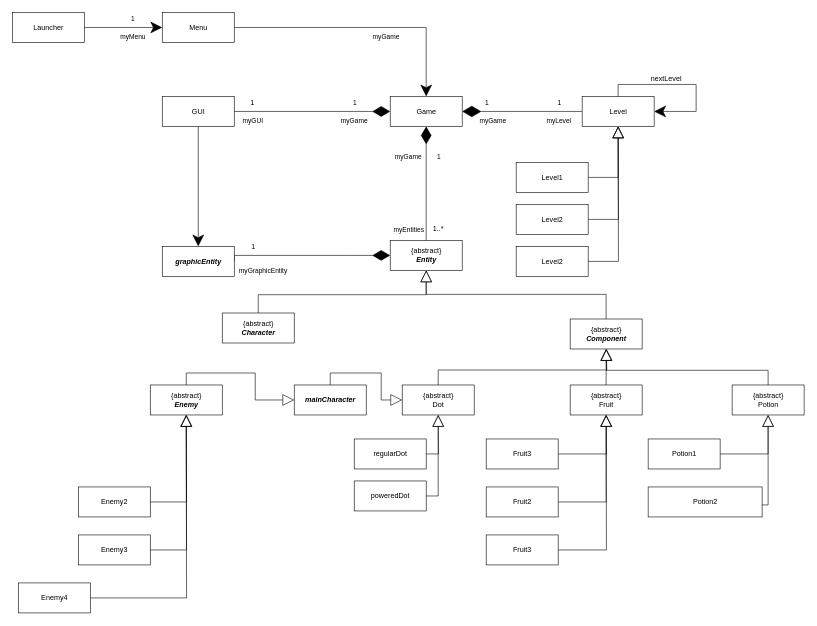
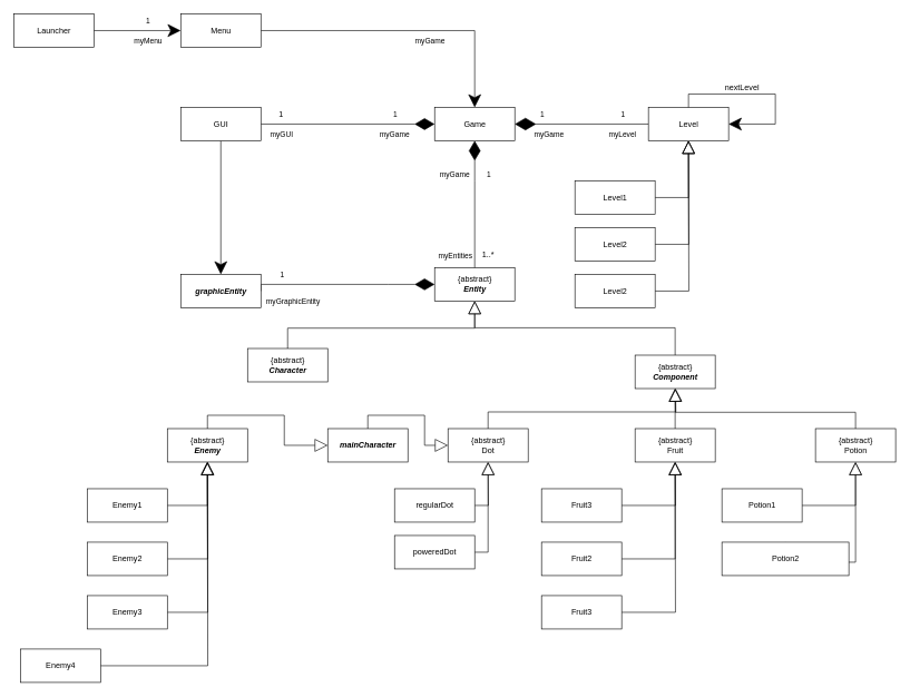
  <mxCell id="0" />
  <mxCell id="1" parent="0" />
+ <mxCell id="2" style="edgeStyle=orthogonalEdgeStyle;rounded=0;orthogonalLoop=1;jettySize=auto;html=1;exitX=1;exitY=0.5;exitDx=0;exitDy=0;entryX=0.5;entryY=1;entryDx=0;entryDy=0;endArrow=block;endFill=0;startSize=15;endSize=17;" parent="1" source="3" target="11" edge="1"><mxGeometry relative="1" as="geometry" /></mxCell>
+ <mxCell id="3" value="Enemy1" style="html=1;" parent="1" vertex="1"><mxGeometry x="130" y="731" width="120" height="50" as="geometry" /></mxCell>
  <mxCell id="4" style="edgeStyle=orthogonalEdgeStyle;rounded=0;orthogonalLoop=1;jettySize=auto;html=1;exitX=1;exitY=0.5;exitDx=0;exitDy=0;endArrow=block;endFill=0;startSize=15;endSize=17;" parent="1" source="5" edge="1"><mxGeometry relative="1" as="geometry"><mxPoint x="310" y="691" as="targetPoint" /></mxGeometry></mxCell>
  <mxCell id="5" value="Enemy2" style="html=1;" parent="1" vertex="1"><mxGeometry x="130" y="811" width="120" height="50" as="geometry" /></mxCell>
  <mxCell id="6" style="edgeStyle=orthogonalEdgeStyle;rounded=0;orthogonalLoop=1;jettySize=auto;html=1;exitX=1;exitY=0.5;exitDx=0;exitDy=0;endArrow=block;endFill=0;startSize=15;endSize=17;" parent="1" source="7" edge="1"><mxGeometry relative="1" as="geometry"><mxPoint x="310" y="691" as="targetPoint" /></mxGeometry></mxCell>
  <mxCell id="7" value="Enemy3" style="html=1;" parent="1" vertex="1"><mxGeometry x="130" y="891" width="120" height="50" as="geometry" /></mxCell>
  <mxCell id="8" style="edgeStyle=orthogonalEdgeStyle;rounded=0;orthogonalLoop=1;jettySize=auto;html=1;exitX=1;exitY=0.5;exitDx=0;exitDy=0;endArrow=block;endFill=0;startSize=15;endSize=17;" parent="1" source="9" edge="1"><mxGeometry relative="1" as="geometry"><mxPoint x="310" y="691" as="targetPoint" /></mxGeometry></mxCell>
  <mxCell id="9" value="Enemy4" style="html=1;" parent="1" vertex="1"><mxGeometry x="30" y="971" width="120" height="50" as="geometry" /></mxCell>
  <mxCell id="10" style="edgeStyle=orthogonalEdgeStyle;rounded=0;orthogonalLoop=1;jettySize=auto;html=1;exitX=0.5;exitY=0;exitDx=0;exitDy=0;endArrow=block;endFill=0;startSize=15;endSize=17;" parent="1" source="11" target="15" edge="1"><mxGeometry relative="1" as="geometry" /></mxCell>
  <mxCell id="11" value="&lt;span&gt;{abstract}&lt;/span&gt;&lt;br&gt;&lt;b&gt;&lt;i&gt;Enemy&lt;/i&gt;&lt;/b&gt;" style="html=1;" parent="1" vertex="1"><mxGeometry x="250" y="641" width="120" height="50" as="geometry" /></mxCell>
  <mxCell id="12" style="edgeStyle=orthogonalEdgeStyle;rounded=0;orthogonalLoop=1;jettySize=auto;html=1;exitX=0.5;exitY=0;exitDx=0;exitDy=0;entryX=0.5;entryY=1;entryDx=0;entryDy=0;endArrow=block;endFill=0;startSize=15;endSize=17;" parent="1" source="13" target="18" edge="1"><mxGeometry relative="1" as="geometry" /></mxCell>
  <mxCell id="13" value="&lt;span&gt;{abstract}&lt;/span&gt;&lt;br&gt;&lt;b&gt;&lt;i&gt;Character&lt;/i&gt;&lt;/b&gt;" style="html=1;" parent="1" vertex="1"><mxGeometry x="370" y="521" width="120" height="50" as="geometry" /></mxCell>
  <mxCell id="14" style="edgeStyle=orthogonalEdgeStyle;rounded=0;orthogonalLoop=1;jettySize=auto;html=1;exitX=0.5;exitY=0;exitDx=0;exitDy=0;endArrow=block;endFill=0;startSize=15;endSize=17;" parent="1" source="15" target="23" edge="1"><mxGeometry relative="1" as="geometry" /></mxCell>
  <mxCell id="15" value="&lt;b&gt;&lt;i&gt;mainCharacter&lt;/i&gt;&lt;/b&gt;" style="html=1;" parent="1" vertex="1"><mxGeometry x="490" y="641" width="120" height="50" as="geometry" /></mxCell>
  <mxCell id="16" value="myGraphicEntity" style="edgeStyle=orthogonalEdgeStyle;rounded=0;orthogonalLoop=1;jettySize=auto;html=1;exitX=0;exitY=0.5;exitDx=0;exitDy=0;entryX=1;entryY=0.5;entryDx=0;entryDy=0;endArrow=none;endFill=0;startSize=27;endSize=17;startArrow=diamondThin;startFill=1;" parent="1" source="18" target="19" edge="1"><mxGeometry x="0.571" y="25" relative="1" as="geometry"><Array as="points"><mxPoint x="580" y="425" /><mxPoint x="580" y="425" /></Array><mxPoint as="offset" /></mxGeometry></mxCell>
  <mxCell id="17" value="1" style="edgeLabel;html=1;align=center;verticalAlign=middle;resizable=0;points=[];" parent="16" vertex="1" connectable="0"><mxGeometry x="-0.237" y="-1" relative="1" as="geometry"><mxPoint x="-126" y="-14" as="offset" /></mxGeometry></mxCell>
  <mxCell id="18" value="&lt;span&gt;{abstract}&lt;/span&gt;&lt;br&gt;&lt;b&gt;&lt;i&gt;Entity&lt;/i&gt;&lt;/b&gt;" style="html=1;" parent="1" vertex="1"><mxGeometry x="650" y="400" width="120" height="50" as="geometry" /></mxCell>
  <mxCell id="19" value="&lt;b&gt;&lt;i&gt;graphicEntity&lt;/i&gt;&lt;/b&gt;" style="html=1;" parent="1" vertex="1"><mxGeometry x="270" y="410" width="120" height="50" as="geometry" /></mxCell>
  <mxCell id="20" style="edgeStyle=orthogonalEdgeStyle;rounded=0;orthogonalLoop=1;jettySize=auto;html=1;exitX=0.5;exitY=0;exitDx=0;exitDy=0;entryX=0.5;entryY=1;entryDx=0;entryDy=0;startArrow=none;startFill=0;endArrow=block;endFill=0;startSize=27;endSize=17;" parent="1" source="21" target="18" edge="1"><mxGeometry relative="1" as="geometry"><Array as="points"><mxPoint x="1010" y="490" /><mxPoint x="710" y="490" /></Array></mxGeometry></mxCell>
  <mxCell id="21" value="&lt;span&gt;{abstract}&lt;/span&gt;&lt;br&gt;&lt;b&gt;&lt;i&gt;Component&lt;/i&gt;&lt;/b&gt;" style="html=1;" parent="1" vertex="1"><mxGeometry x="950" y="531" width="120" height="50" as="geometry" /></mxCell>
  <mxCell id="22" style="edgeStyle=orthogonalEdgeStyle;rounded=0;orthogonalLoop=1;jettySize=auto;html=1;exitX=0.5;exitY=0;exitDx=0;exitDy=0;entryX=0.5;entryY=1;entryDx=0;entryDy=0;startArrow=none;startFill=0;endArrow=block;endFill=0;startSize=27;endSize=17;" parent="1" source="23" target="21" edge="1"><mxGeometry relative="1" as="geometry" /></mxCell>
  <mxCell id="23" value="{abstract}&lt;br&gt;Dot" style="html=1;" parent="1" vertex="1"><mxGeometry x="670" y="641" width="120" height="50" as="geometry" /></mxCell>
  <mxCell id="24" style="edgeStyle=orthogonalEdgeStyle;rounded=0;orthogonalLoop=1;jettySize=auto;html=1;exitX=1;exitY=0.5;exitDx=0;exitDy=0;startArrow=none;startFill=0;endArrow=block;endFill=0;startSize=27;endSize=17;" parent="1" source="25" edge="1"><mxGeometry relative="1" as="geometry"><mxPoint x="730" y="691" as="targetPoint" /></mxGeometry></mxCell>
  <mxCell id="25" value="regularDot" style="html=1;" parent="1" vertex="1"><mxGeometry x="590" y="731" width="120" height="50" as="geometry" /></mxCell>
  <mxCell id="26" style="edgeStyle=orthogonalEdgeStyle;rounded=0;orthogonalLoop=1;jettySize=auto;html=1;exitX=1;exitY=0.5;exitDx=0;exitDy=0;entryX=0.5;entryY=1;entryDx=0;entryDy=0;startArrow=none;startFill=0;endArrow=block;endFill=0;startSize=27;endSize=17;" parent="1" source="27" target="23" edge="1"><mxGeometry relative="1" as="geometry"><Array as="points"><mxPoint x="730" y="826" /></Array></mxGeometry></mxCell>
  <mxCell id="27" value="poweredDot" style="html=1;" parent="1" vertex="1"><mxGeometry x="590" y="801" width="120" height="50" as="geometry" /></mxCell>
  <mxCell id="28" style="edgeStyle=orthogonalEdgeStyle;rounded=0;orthogonalLoop=1;jettySize=auto;html=1;exitX=0.5;exitY=0;exitDx=0;exitDy=0;startArrow=none;startFill=0;endArrow=block;endFill=0;startSize=27;endSize=17;" parent="1" source="29" edge="1"><mxGeometry relative="1" as="geometry"><mxPoint x="1010.529" y="581" as="targetPoint" /></mxGeometry></mxCell>
  <mxCell id="29" value="{abstract}&lt;br&gt;Fruit" style="html=1;" parent="1" vertex="1"><mxGeometry x="950" y="641" width="120" height="50" as="geometry" /></mxCell>
  <mxCell id="30" style="edgeStyle=orthogonalEdgeStyle;rounded=0;orthogonalLoop=1;jettySize=auto;html=1;exitX=0.5;exitY=0;exitDx=0;exitDy=0;startArrow=none;startFill=0;endArrow=block;endFill=0;startSize=27;endSize=17;" parent="1" source="31" edge="1"><mxGeometry relative="1" as="geometry"><mxPoint x="1010" y="581" as="targetPoint" /></mxGeometry></mxCell>
  <mxCell id="31" value="{abstract}&lt;br&gt;Potion" style="html=1;" parent="1" vertex="1"><mxGeometry x="1220" y="641" width="120" height="50" as="geometry" /></mxCell>
  <mxCell id="32" style="edgeStyle=orthogonalEdgeStyle;rounded=0;orthogonalLoop=1;jettySize=auto;html=1;exitX=1;exitY=0.5;exitDx=0;exitDy=0;entryX=0.5;entryY=1;entryDx=0;entryDy=0;startArrow=none;startFill=0;endArrow=block;endFill=0;startSize=27;endSize=17;" parent="1" source="33" target="31" edge="1"><mxGeometry relative="1" as="geometry" /></mxCell>
  <mxCell id="33" value="Potion1" style="html=1;" parent="1" vertex="1"><mxGeometry x="1080" y="731" width="120" height="50" as="geometry" /></mxCell>
  <mxCell id="34" style="edgeStyle=orthogonalEdgeStyle;rounded=0;orthogonalLoop=1;jettySize=auto;html=1;exitX=0.5;exitY=0;exitDx=0;exitDy=0;entryX=0.5;entryY=1;entryDx=0;entryDy=0;startArrow=none;startFill=0;endArrow=block;endFill=0;startSize=27;endSize=17;" parent="1" source="35" target="31" edge="1"><mxGeometry relative="1" as="geometry"><Array as="points"><mxPoint x="1280" y="841" /></Array></mxGeometry></mxCell>
  <mxCell id="35" value="Potion2" style="html=1;" parent="1" vertex="1"><mxGeometry x="1080" y="811" width="190" height="50" as="geometry" /></mxCell>
  <mxCell id="36" style="edgeStyle=orthogonalEdgeStyle;rounded=0;orthogonalLoop=1;jettySize=auto;html=1;exitX=1;exitY=0.5;exitDx=0;exitDy=0;startArrow=none;startFill=0;endArrow=block;endFill=0;startSize=27;endSize=17;" parent="1" source="37" edge="1"><mxGeometry relative="1" as="geometry"><mxPoint x="1010" y="691" as="targetPoint" /></mxGeometry></mxCell>
  <mxCell id="37" value="Fruit3" style="html=1;" parent="1" vertex="1"><mxGeometry x="810" y="731" width="120" height="50" as="geometry" /></mxCell>
  <mxCell id="38" style="edgeStyle=orthogonalEdgeStyle;rounded=0;orthogonalLoop=1;jettySize=auto;html=1;exitX=1;exitY=0.5;exitDx=0;exitDy=0;entryX=0.5;entryY=1;entryDx=0;entryDy=0;startArrow=none;startFill=0;endArrow=block;endFill=0;startSize=27;endSize=17;" parent="1" source="39" target="29" edge="1"><mxGeometry relative="1" as="geometry"><Array as="points"><mxPoint x="1010" y="836" /></Array></mxGeometry></mxCell>
  <mxCell id="39" value="Fruit2" style="html=1;" parent="1" vertex="1"><mxGeometry x="810" y="811" width="120" height="50" as="geometry" /></mxCell>
  <mxCell id="40" style="edgeStyle=orthogonalEdgeStyle;rounded=0;orthogonalLoop=1;jettySize=auto;html=1;exitX=1;exitY=0.5;exitDx=0;exitDy=0;startArrow=none;startFill=0;endArrow=block;endFill=0;startSize=27;endSize=17;" parent="1" source="41" edge="1"><mxGeometry relative="1" as="geometry"><mxPoint x="1010" y="691" as="targetPoint" /></mxGeometry></mxCell>
  <mxCell id="41" value="Fruit3" style="html=1;" parent="1" vertex="1"><mxGeometry x="810" y="891" width="120" height="50" as="geometry" /></mxCell>
  <mxCell id="42" value="myGame" style="edgeStyle=orthogonalEdgeStyle;rounded=0;orthogonalLoop=1;jettySize=auto;html=1;exitX=0.5;exitY=1;exitDx=0;exitDy=0;entryX=0.5;entryY=0;entryDx=0;entryDy=0;startArrow=diamondThin;startFill=1;endArrow=none;endFill=0;startSize=27;endSize=17;" parent="1" source="48" target="18" edge="1"><mxGeometry x="-0.474" y="-30" relative="1" as="geometry"><Array as="points"><mxPoint x="710" y="270" /><mxPoint x="710" y="270" /></Array><mxPoint as="offset" /></mxGeometry></mxCell>
  <mxCell id="43" value="myEntities" style="edgeLabel;html=1;align=center;verticalAlign=middle;resizable=0;points=[];" parent="42" vertex="1" connectable="0"><mxGeometry x="0.24" y="-1" relative="1" as="geometry"><mxPoint x="-29" y="53" as="offset" /></mxGeometry></mxCell>
  <mxCell id="44" value="1" style="edgeLabel;html=1;align=center;verticalAlign=middle;resizable=0;points=[];" parent="42" vertex="1" connectable="0"><mxGeometry x="-0.19" y="-3" relative="1" as="geometry"><mxPoint x="23" y="-27" as="offset" /></mxGeometry></mxCell>
  <mxCell id="45" value="myGame" style="edgeStyle=orthogonalEdgeStyle;rounded=0;orthogonalLoop=1;jettySize=auto;html=1;exitX=0;exitY=0.5;exitDx=0;exitDy=0;entryX=1;entryY=0.5;entryDx=0;entryDy=0;startArrow=diamondThin;startFill=1;endArrow=none;endFill=0;startSize=27;endSize=17;" parent="1" source="48" target="51" edge="1"><mxGeometry x="-0.538" y="15" relative="1" as="geometry"><mxPoint as="offset" /></mxGeometry></mxCell>
  <mxCell id="46" value="myGUI" style="edgeLabel;html=1;align=center;verticalAlign=middle;resizable=0;points=[];" parent="45" vertex="1" connectable="0"><mxGeometry x="0.795" y="1" relative="1" as="geometry"><mxPoint x="3" y="14" as="offset" /></mxGeometry></mxCell>
  <mxCell id="47" value="1" style="edgeLabel;html=1;align=center;verticalAlign=middle;resizable=0;points=[];" parent="45" vertex="1" connectable="0"><mxGeometry x="0.169" y="3" relative="1" as="geometry"><mxPoint x="92" y="-18" as="offset" /></mxGeometry></mxCell>
  <mxCell id="48" value="Game" style="html=1;" parent="1" vertex="1"><mxGeometry x="650" y="160" width="120" height="50" as="geometry" /></mxCell>
  <mxCell id="49" value="1..*" style="text;html=1;align=center;verticalAlign=middle;resizable=0;points=[];autosize=1;strokeColor=none;fillColor=none;" parent="1" vertex="1"><mxGeometry x="715" y="370" width="30" height="20" as="geometry" /></mxCell>
  <mxCell id="50" style="edgeStyle=orthogonalEdgeStyle;rounded=0;orthogonalLoop=1;jettySize=auto;html=1;exitX=0.5;exitY=1;exitDx=0;exitDy=0;entryX=0.5;entryY=0;entryDx=0;entryDy=0;startArrow=none;startFill=0;endArrow=classic;endFill=1;startSize=27;endSize=17;sourcePerimeterSpacing=6;targetPerimeterSpacing=6;strokeWidth=1;" parent="1" source="51" target="19" edge="1"><mxGeometry relative="1" as="geometry" /></mxCell>
  <mxCell id="51" value="GUI" style="html=1;" parent="1" vertex="1"><mxGeometry x="270" y="160" width="120" height="50" as="geometry" /></mxCell>
  <mxCell id="52" value="1" style="text;html=1;align=center;verticalAlign=middle;resizable=0;points=[];autosize=1;strokeColor=none;fillColor=none;" parent="1" vertex="1"><mxGeometry x="410" y="160" width="20" height="20" as="geometry" /></mxCell>
  <mxCell id="53" value="myGame" style="edgeStyle=orthogonalEdgeStyle;rounded=0;orthogonalLoop=1;jettySize=auto;html=1;exitX=0;exitY=0.5;exitDx=0;exitDy=0;entryX=1;entryY=0.5;entryDx=0;entryDy=0;startArrow=none;startFill=0;endArrow=diamondThin;endFill=1;startSize=27;endSize=29;strokeWidth=1;sourcePerimeterSpacing=6;targetPerimeterSpacing=6;" parent="1" source="57" target="48" edge="1"><mxGeometry x="0.5" y="15" relative="1" as="geometry"><mxPoint x="1" as="offset" /></mxGeometry></mxCell>
  <mxCell id="54" value="1" style="edgeLabel;html=1;align=center;verticalAlign=middle;resizable=0;points=[];" parent="53" vertex="1" connectable="0"><mxGeometry x="-0.194" y="-3" relative="1" as="geometry"><mxPoint x="-79" y="-12" as="offset" /></mxGeometry></mxCell>
  <mxCell id="55" value="myLevel" style="edgeLabel;html=1;align=center;verticalAlign=middle;resizable=0;points=[];" parent="53" vertex="1" connectable="0"><mxGeometry x="-0.652" y="-1" relative="1" as="geometry"><mxPoint x="-5" y="16" as="offset" /></mxGeometry></mxCell>
  <mxCell id="56" value="1" style="edgeLabel;html=1;align=center;verticalAlign=middle;resizable=0;points=[];" parent="53" vertex="1" connectable="0"><mxGeometry x="-0.146" y="-2" relative="1" as="geometry"><mxPoint x="46" y="-13" as="offset" /></mxGeometry></mxCell>
  <mxCell id="57" value="Level" style="html=1;" parent="1" vertex="1"><mxGeometry x="970" y="160" width="120" height="50" as="geometry" /></mxCell>
  <mxCell id="58" style="edgeStyle=orthogonalEdgeStyle;rounded=0;orthogonalLoop=1;jettySize=auto;html=1;exitX=1;exitY=0.5;exitDx=0;exitDy=0;entryX=0.5;entryY=1;entryDx=0;entryDy=0;startArrow=none;startFill=0;endArrow=block;endFill=0;startSize=27;endSize=17;" parent="1" source="59" target="57" edge="1"><mxGeometry relative="1" as="geometry" /></mxCell>
  <mxCell id="59" value="Level1" style="html=1;" parent="1" vertex="1"><mxGeometry x="860" y="270" width="120" height="50" as="geometry" /></mxCell>
  <mxCell id="60" style="edgeStyle=orthogonalEdgeStyle;rounded=0;orthogonalLoop=1;jettySize=auto;html=1;exitX=1;exitY=0.5;exitDx=0;exitDy=0;startArrow=none;startFill=0;endArrow=block;endFill=0;startSize=27;endSize=17;" parent="1" source="61" edge="1"><mxGeometry relative="1" as="geometry"><mxPoint x="1030" y="210" as="targetPoint" /></mxGeometry></mxCell>
  <mxCell id="61" value="Level2" style="html=1;" parent="1" vertex="1"><mxGeometry x="860" y="340" width="120" height="50" as="geometry" /></mxCell>
  <mxCell id="62" style="edgeStyle=orthogonalEdgeStyle;rounded=0;orthogonalLoop=1;jettySize=auto;html=1;exitX=0.5;exitY=0;exitDx=0;exitDy=0;entryX=1;entryY=0.5;entryDx=0;entryDy=0;startArrow=none;startFill=0;endArrow=classic;endFill=1;startSize=27;endSize=17;" parent="1" source="57" target="57" edge="1"><mxGeometry relative="1" as="geometry"><Array as="points"><mxPoint x="1030" y="140" /><mxPoint x="1160" y="140" /><mxPoint x="1160" y="185" /></Array></mxGeometry></mxCell>
  <mxCell id="63" value="nextLevel" style="text;html=1;align=center;verticalAlign=middle;resizable=0;points=[];autosize=1;strokeColor=none;fillColor=none;" parent="1" vertex="1"><mxGeometry x="1075" y="120" width="70" height="20" as="geometry" /></mxCell>
  <mxCell id="64" style="edgeStyle=orthogonalEdgeStyle;rounded=0;orthogonalLoop=1;jettySize=auto;html=1;exitX=1;exitY=0.5;exitDx=0;exitDy=0;startArrow=none;startFill=0;endArrow=block;endFill=0;startSize=27;endSize=17;sourcePerimeterSpacing=6;targetPerimeterSpacing=6;strokeWidth=1;" parent="1" source="65" edge="1"><mxGeometry relative="1" as="geometry"><mxPoint x="1030" y="210" as="targetPoint" /></mxGeometry></mxCell>
  <mxCell id="65" value="Level2" style="html=1;" parent="1" vertex="1"><mxGeometry x="860" y="410" width="120" height="50" as="geometry" /></mxCell>
  <mxCell id="66" style="edgeStyle=orthogonalEdgeStyle;rounded=0;orthogonalLoop=1;jettySize=auto;html=1;exitX=1;exitY=0.5;exitDx=0;exitDy=0;entryX=0.5;entryY=0;entryDx=0;entryDy=0;startArrow=none;startFill=0;endArrow=classic;endFill=1;startSize=27;endSize=17;sourcePerimeterSpacing=6;targetPerimeterSpacing=6;strokeWidth=1;" parent="1" source="68" target="48" edge="1"><mxGeometry relative="1" as="geometry" /></mxCell>
  <mxCell id="67" value="myGame" style="edgeLabel;html=1;align=center;verticalAlign=middle;resizable=0;points=[];" parent="66" vertex="1" connectable="0"><mxGeometry x="-0.185" y="-4" relative="1" as="geometry"><mxPoint x="75" y="11" as="offset" /></mxGeometry></mxCell>
  <mxCell id="68" value="Menu" style="html=1;" parent="1" vertex="1"><mxGeometry x="270" y="20" width="120" height="50" as="geometry" /></mxCell>
  <mxCell id="69" style="edgeStyle=orthogonalEdgeStyle;rounded=0;orthogonalLoop=1;jettySize=auto;html=1;exitX=1;exitY=0.5;exitDx=0;exitDy=0;entryX=0;entryY=0.5;entryDx=0;entryDy=0;startArrow=none;startFill=0;endArrow=classic;endFill=1;startSize=27;endSize=17;sourcePerimeterSpacing=6;targetPerimeterSpacing=6;strokeWidth=1;" parent="1" source="72" target="68" edge="1"><mxGeometry relative="1" as="geometry" /></mxCell>
  <mxCell id="70" value="myMenu" style="edgeLabel;html=1;align=center;verticalAlign=middle;resizable=0;points=[];" parent="69" vertex="1" connectable="0"><mxGeometry x="0.231" y="2" relative="1" as="geometry"><mxPoint y="17" as="offset" /></mxGeometry></mxCell>
  <mxCell id="71" value="1" style="edgeLabel;html=1;align=center;verticalAlign=middle;resizable=0;points=[];" parent="69" vertex="1" connectable="0"><mxGeometry x="-0.308" y="1" relative="1" as="geometry"><mxPoint x="35" y="-14" as="offset" /></mxGeometry></mxCell>
  <mxCell id="72" value="Launcher" style="html=1;" parent="1" vertex="1"><mxGeometry x="20" y="20" width="120" height="50" as="geometry" /></mxCell>
